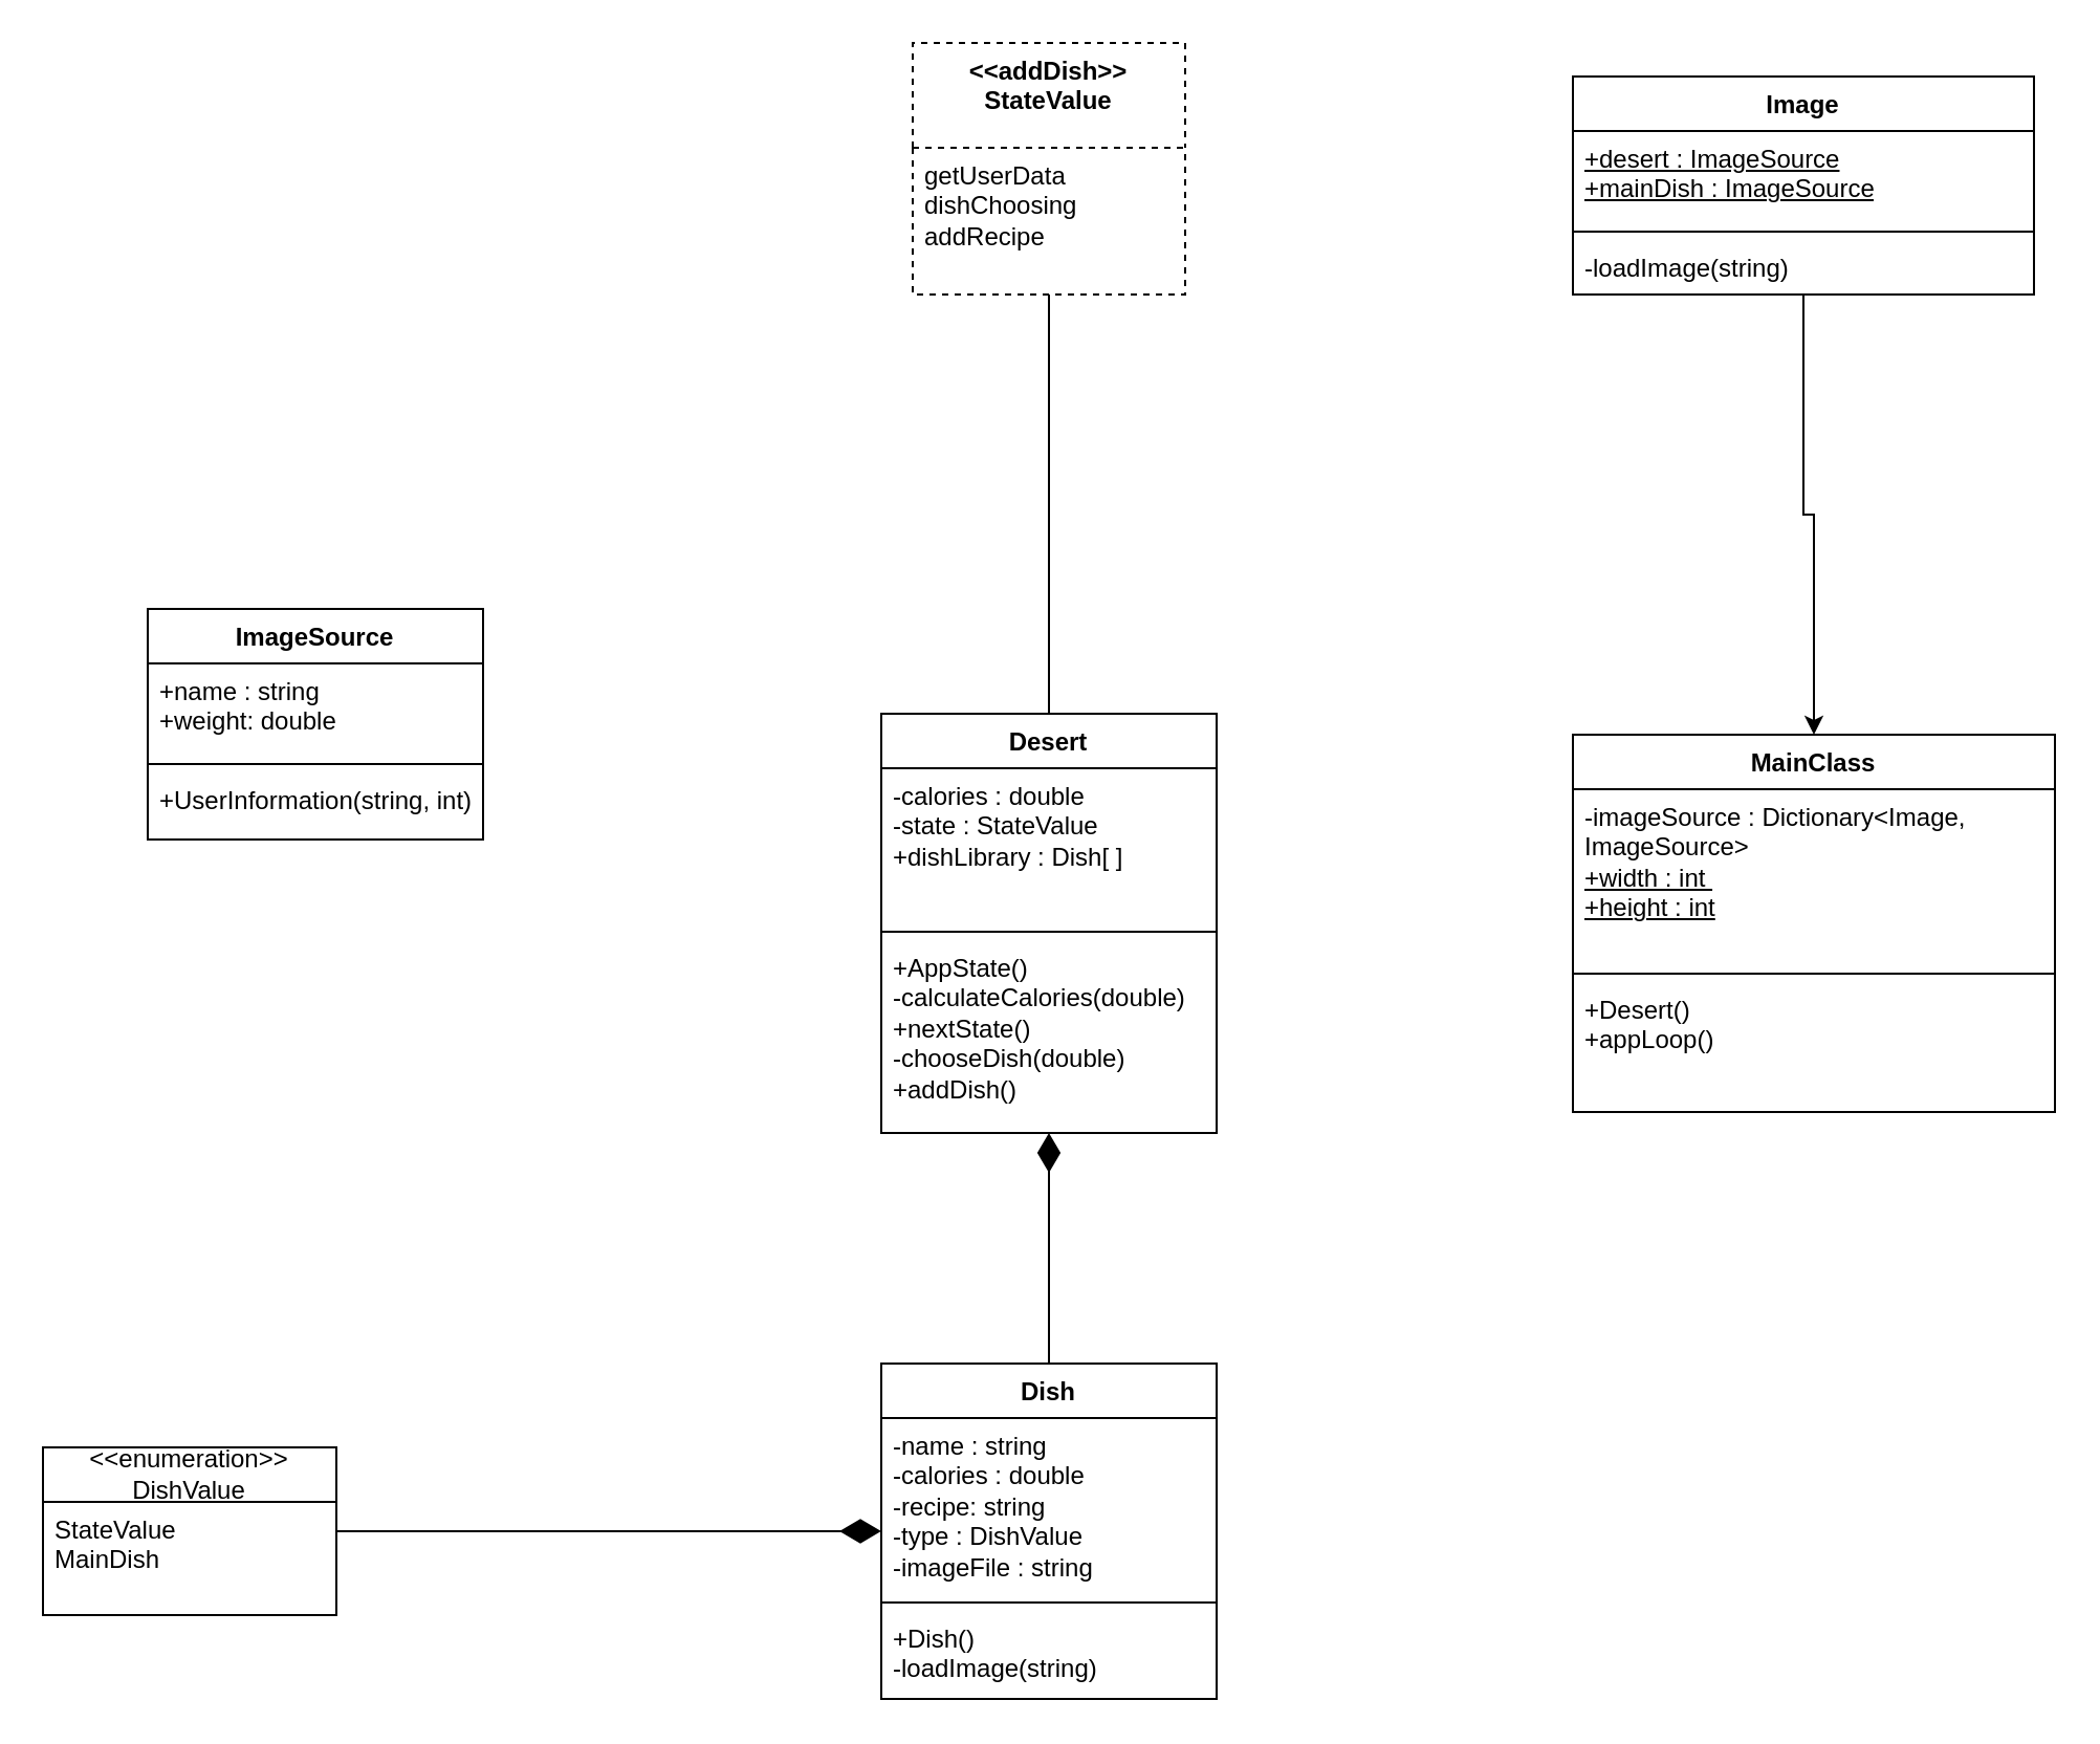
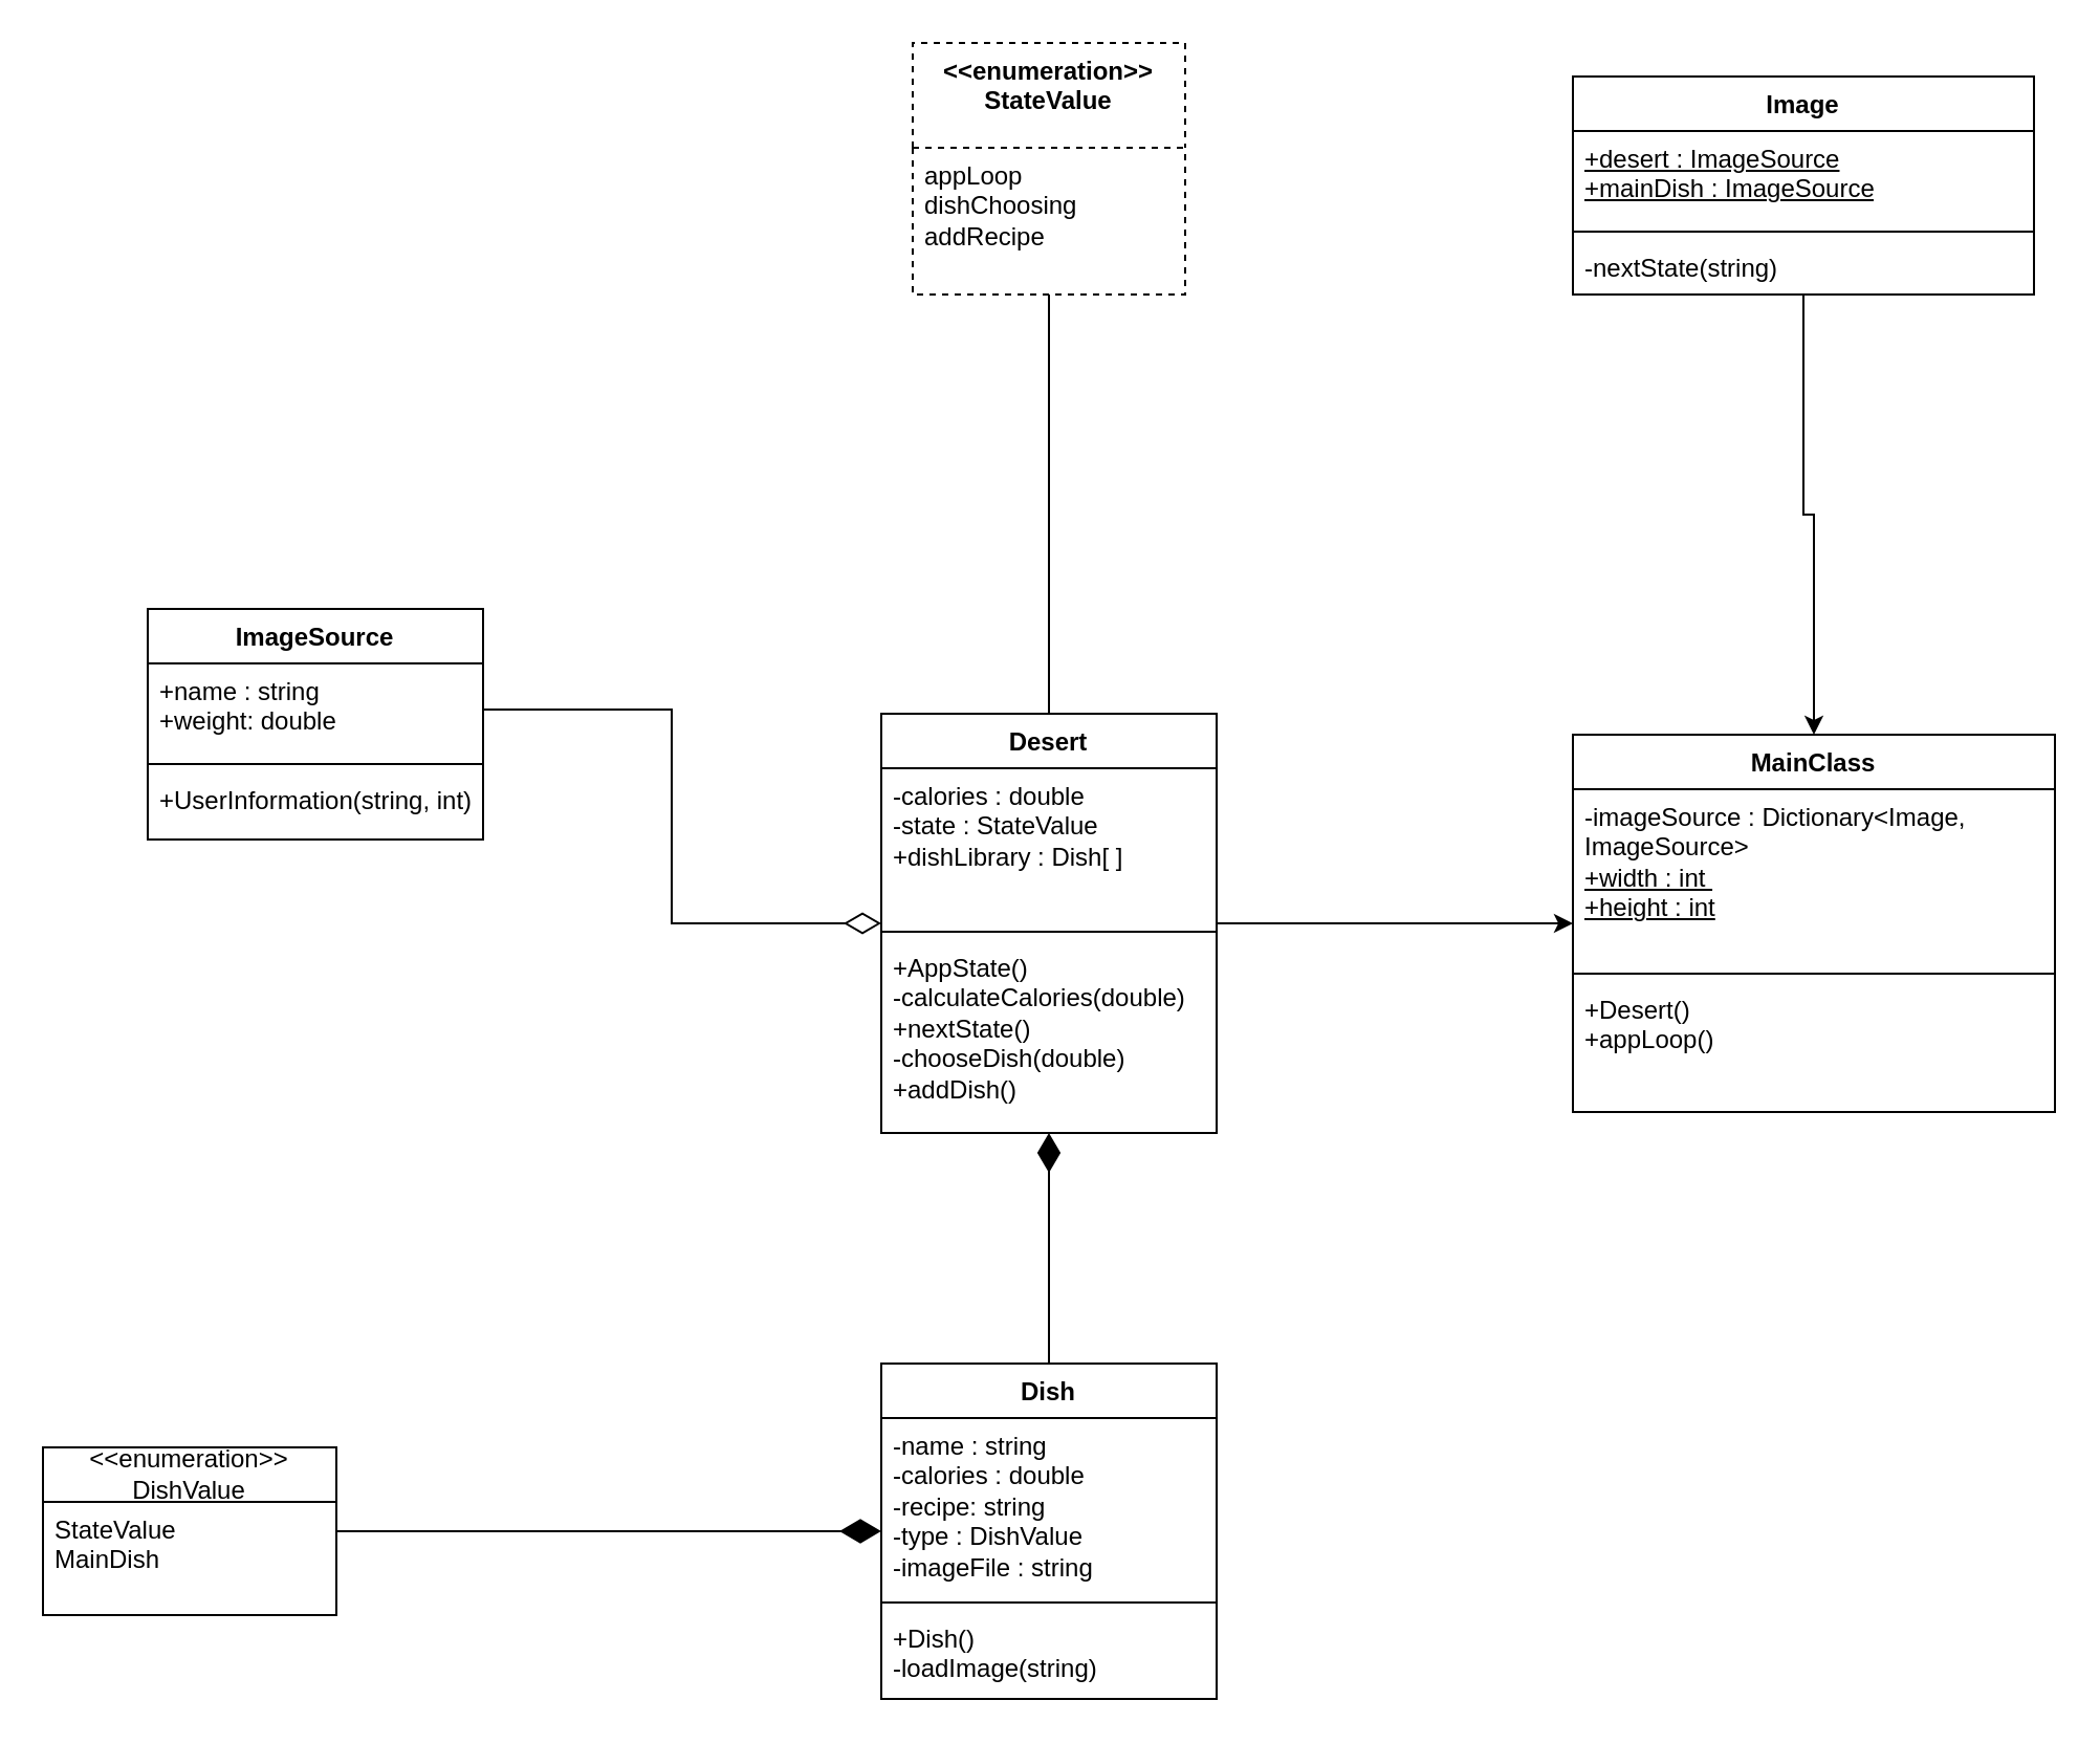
  <mxCell id="0" />
  <mxCell id="1" parent="0" />
+ <mxCell id="2" style="edgeStyle=orthogonalEdgeStyle;rounded=0;orthogonalLoop=1;jettySize=auto;html=1;" edge="1" parent="1" source="3" target="27"><mxGeometry relative="1" as="geometry" /></mxCell>
  <mxCell id="3" value="Desert" style="swimlane;fontStyle=1;align=center;verticalAlign=top;childLayout=stackLayout;horizontal=1;startSize=26;horizontalStack=0;resizeParent=1;resizeParentMax=0;resizeLast=0;collapsible=1;marginBottom=0;whiteSpace=wrap;html=1;" vertex="1" parent="1"><mxGeometry x="420" y="340" width="160" height="200" as="geometry" /></mxCell>
  <mxCell id="4" value="-calories : double&lt;div&gt;-state : StateValue&lt;/div&gt;&lt;div&gt;+dishLibrary : Dish[ ]&lt;/div&gt;" style="text;strokeColor=none;fillColor=none;align=left;verticalAlign=top;spacingLeft=4;spacingRight=4;overflow=hidden;rotatable=0;points=[[0,0.5],[1,0.5]];portConstraint=eastwest;whiteSpace=wrap;html=1;" vertex="1" parent="3"><mxGeometry y="26" width="160" height="74" as="geometry" /></mxCell>
  <mxCell id="5" value="" style="line;strokeWidth=1;fillColor=none;align=left;verticalAlign=middle;spacingTop=-1;spacingLeft=3;spacingRight=3;rotatable=0;labelPosition=right;points=[];portConstraint=eastwest;strokeColor=inherit;" vertex="1" parent="3"><mxGeometry y="100" width="160" height="8" as="geometry" /></mxCell>
  <mxCell id="6" value="+AppState()&lt;div&gt;-calculateCalories(double)&lt;/div&gt;&lt;div&gt;+nextState()&lt;/div&gt;&lt;div&gt;-chooseDish(double)&lt;/div&gt;&lt;div&gt;+addDish()&lt;/div&gt;" style="text;strokeColor=none;fillColor=none;align=left;verticalAlign=top;spacingLeft=4;spacingRight=4;overflow=hidden;rotatable=0;points=[[0,0.5],[1,0.5]];portConstraint=eastwest;whiteSpace=wrap;html=1;" vertex="1" parent="3"><mxGeometry y="108" width="160" height="92" as="geometry" /></mxCell>
  <mxCell id="7" style="edgeStyle=orthogonalEdgeStyle;rounded=0;orthogonalLoop=1;jettySize=auto;html=1;entryX=0.5;entryY=0;entryDx=0;entryDy=0;" edge="1" parent="1" source="8" target="27"><mxGeometry relative="1" as="geometry" /></mxCell>
  <mxCell id="8" value="Image" style="swimlane;fontStyle=1;align=center;verticalAlign=top;childLayout=stackLayout;horizontal=1;startSize=26;horizontalStack=0;resizeParent=1;resizeParentMax=0;resizeLast=0;collapsible=1;marginBottom=0;whiteSpace=wrap;html=1;" vertex="1" parent="1"><mxGeometry x="750" y="36" width="220" height="104" as="geometry" /></mxCell>
  <mxCell id="9" value="&lt;u&gt;+desert : ImageSource&lt;/u&gt;&lt;div&gt;&lt;u&gt;+mainDish : ImageSource&lt;/u&gt;&lt;/div&gt;" style="text;strokeColor=none;fillColor=none;align=left;verticalAlign=top;spacingLeft=4;spacingRight=4;overflow=hidden;rotatable=0;points=[[0,0.5],[1,0.5]];portConstraint=eastwest;whiteSpace=wrap;html=1;" vertex="1" parent="8"><mxGeometry y="26" width="220" height="44" as="geometry" /></mxCell>
  <mxCell id="10" value="" style="line;strokeWidth=1;fillColor=none;align=left;verticalAlign=middle;spacingTop=-1;spacingLeft=3;spacingRight=3;rotatable=0;labelPosition=right;points=[];portConstraint=eastwest;strokeColor=inherit;" vertex="1" parent="8"><mxGeometry y="70" width="220" height="8" as="geometry" /></mxCell>
- <mxCell id="11" value="-loadImage(string)" style="text;strokeColor=none;fillColor=none;align=left;verticalAlign=top;spacingLeft=4;spacingRight=4;overflow=hidden;rotatable=0;points=[[0,0.5],[1,0.5]];portConstraint=eastwest;whiteSpace=wrap;html=1;" vertex="1" parent="8"><mxGeometry y="78" width="220" height="26" as="geometry" /></mxCell>
+ <mxCell id="11" value="-nextState(string)" style="text;strokeColor=none;fillColor=none;align=left;verticalAlign=top;spacingLeft=4;spacingRight=4;overflow=hidden;rotatable=0;points=[[0,0.5],[1,0.5]];portConstraint=eastwest;whiteSpace=wrap;html=1;" vertex="1" parent="8"><mxGeometry y="78" width="220" height="26" as="geometry" /></mxCell>
  <mxCell id="12" style="edgeStyle=orthogonalEdgeStyle;rounded=0;orthogonalLoop=1;jettySize=auto;html=1;entryX=0.5;entryY=0;entryDx=0;entryDy=0;endArrow=none;startFill=0;" edge="1" parent="1" source="13" target="3"><mxGeometry relative="1" as="geometry" /></mxCell>
- <mxCell id="13" value="&amp;lt;&amp;lt;addDish&amp;gt;&amp;gt;&lt;div&gt;StateValue&lt;/div&gt;" style="swimlane;fontStyle=1;align=center;verticalAlign=top;childLayout=stackLayout;horizontal=1;startSize=50;horizontalStack=0;resizeParent=1;resizeParentMax=0;resizeLast=0;collapsible=1;marginBottom=0;whiteSpace=wrap;html=1;dashed=1;" vertex="1" parent="1"><mxGeometry x="435" y="20" width="130" height="120" as="geometry" /></mxCell>
- <mxCell id="14" value="getUserData&lt;br&gt;&lt;div&gt;dishChoosing&lt;/div&gt;&lt;div&gt;addRecipe&lt;/div&gt;" style="text;strokeColor=none;fillColor=none;align=left;verticalAlign=top;spacingLeft=4;spacingRight=4;overflow=hidden;rotatable=0;points=[[0,0.5],[1,0.5]];portConstraint=eastwest;whiteSpace=wrap;html=1;" vertex="1" parent="13"><mxGeometry y="50" width="130" height="70" as="geometry" /></mxCell>
+ <mxCell id="13" value="&amp;lt;&amp;lt;enumeration&amp;gt;&amp;gt;&lt;div&gt;StateValue&lt;/div&gt;" style="swimlane;fontStyle=1;align=center;verticalAlign=top;childLayout=stackLayout;horizontal=1;startSize=50;horizontalStack=0;resizeParent=1;resizeParentMax=0;resizeLast=0;collapsible=1;marginBottom=0;whiteSpace=wrap;html=1;dashed=1;" vertex="1" parent="1"><mxGeometry x="435" y="20" width="130" height="120" as="geometry" /></mxCell>
+ <mxCell id="14" value="appLoop&lt;br&gt;&lt;div&gt;dishChoosing&lt;/div&gt;&lt;div&gt;addRecipe&lt;/div&gt;" style="text;strokeColor=none;fillColor=none;align=left;verticalAlign=top;spacingLeft=4;spacingRight=4;overflow=hidden;rotatable=0;points=[[0,0.5],[1,0.5]];portConstraint=eastwest;whiteSpace=wrap;html=1;" vertex="1" parent="13"><mxGeometry y="50" width="130" height="70" as="geometry" /></mxCell>
  <mxCell id="15" value="ImageSource" style="swimlane;fontStyle=1;align=center;verticalAlign=top;childLayout=stackLayout;horizontal=1;startSize=26;horizontalStack=0;resizeParent=1;resizeParentMax=0;resizeLast=0;collapsible=1;marginBottom=0;whiteSpace=wrap;html=1;" vertex="1" parent="1"><mxGeometry x="70" y="290" width="160" height="110" as="geometry" /></mxCell>
  <mxCell id="16" value="+name : string&lt;div&gt;+weight: double&lt;/div&gt;&lt;div&gt;&lt;br&gt;&lt;/div&gt;" style="text;strokeColor=none;fillColor=none;align=left;verticalAlign=top;spacingLeft=4;spacingRight=4;overflow=hidden;rotatable=0;points=[[0,0.5],[1,0.5]];portConstraint=eastwest;whiteSpace=wrap;html=1;" vertex="1" parent="15"><mxGeometry y="26" width="160" height="44" as="geometry" /></mxCell>
  <mxCell id="17" value="" style="line;strokeWidth=1;fillColor=none;align=left;verticalAlign=middle;spacingTop=-1;spacingLeft=3;spacingRight=3;rotatable=0;labelPosition=right;points=[];portConstraint=eastwest;strokeColor=inherit;" vertex="1" parent="15"><mxGeometry y="70" width="160" height="8" as="geometry" /></mxCell>
  <mxCell id="18" value="+UserInformation(string, int)&lt;div&gt;&lt;br&gt;&lt;/div&gt;" style="text;strokeColor=none;fillColor=none;align=left;verticalAlign=top;spacingLeft=4;spacingRight=4;overflow=hidden;rotatable=0;points=[[0,0.5],[1,0.5]];portConstraint=eastwest;whiteSpace=wrap;html=1;" vertex="1" parent="15"><mxGeometry y="78" width="160" height="32" as="geometry" /></mxCell>
  <mxCell id="19" style="edgeStyle=orthogonalEdgeStyle;rounded=0;orthogonalLoop=1;jettySize=auto;html=1;endArrow=diamondThin;endFill=1;strokeWidth=1;endSize=16;" edge="1" parent="1" source="20" target="3"><mxGeometry relative="1" as="geometry" /></mxCell>
  <mxCell id="20" value="Dish" style="swimlane;fontStyle=1;align=center;verticalAlign=top;childLayout=stackLayout;horizontal=1;startSize=26;horizontalStack=0;resizeParent=1;resizeParentMax=0;resizeLast=0;collapsible=1;marginBottom=0;whiteSpace=wrap;html=1;" vertex="1" parent="1"><mxGeometry x="420" y="650" width="160" height="160" as="geometry" /></mxCell>
  <mxCell id="21" value="-name : string&lt;div&gt;-calories : double&lt;/div&gt;&lt;div&gt;-recipe: string&lt;/div&gt;&lt;div&gt;-type : DishValue&lt;/div&gt;&lt;div&gt;-imageFile : string&lt;/div&gt;" style="text;strokeColor=none;fillColor=none;align=left;verticalAlign=top;spacingLeft=4;spacingRight=4;overflow=hidden;rotatable=0;points=[[0,0.5],[1,0.5]];portConstraint=eastwest;whiteSpace=wrap;html=1;" vertex="1" parent="20"><mxGeometry y="26" width="160" height="84" as="geometry" /></mxCell>
  <mxCell id="22" value="" style="line;strokeWidth=1;fillColor=none;align=left;verticalAlign=middle;spacingTop=-1;spacingLeft=3;spacingRight=3;rotatable=0;labelPosition=right;points=[];portConstraint=eastwest;strokeColor=inherit;" vertex="1" parent="20"><mxGeometry y="110" width="160" height="8" as="geometry" /></mxCell>
  <mxCell id="23" value="+Dish()&lt;div&gt;-loadImage(string)&lt;/div&gt;" style="text;strokeColor=none;fillColor=none;align=left;verticalAlign=top;spacingLeft=4;spacingRight=4;overflow=hidden;rotatable=0;points=[[0,0.5],[1,0.5]];portConstraint=eastwest;whiteSpace=wrap;html=1;" vertex="1" parent="20"><mxGeometry y="118" width="160" height="42" as="geometry" /></mxCell>
  <mxCell id="24" style="edgeStyle=orthogonalEdgeStyle;rounded=0;orthogonalLoop=1;jettySize=auto;html=1;endArrow=diamondThin;endFill=1;endSize=17;" edge="1" parent="1" source="25" target="20"><mxGeometry relative="1" as="geometry" /></mxCell>
  <mxCell id="25" value="&amp;lt;&amp;lt;enumeration&amp;gt;&amp;gt;&lt;div&gt;DishValue&lt;/div&gt;" style="swimlane;fontStyle=0;childLayout=stackLayout;horizontal=1;startSize=26;fillColor=none;horizontalStack=0;resizeParent=1;resizeParentMax=0;resizeLast=0;collapsible=1;marginBottom=0;whiteSpace=wrap;html=1;" vertex="1" parent="1"><mxGeometry x="20" y="690" width="140" height="80" as="geometry" /></mxCell>
  <mxCell id="26" value="StateValue&lt;div&gt;MainDish&lt;/div&gt;" style="text;strokeColor=none;fillColor=none;align=left;verticalAlign=top;spacingLeft=4;spacingRight=4;overflow=hidden;rotatable=0;points=[[0,0.5],[1,0.5]];portConstraint=eastwest;whiteSpace=wrap;html=1;" vertex="1" parent="25"><mxGeometry y="26" width="140" height="54" as="geometry" /></mxCell>
  <mxCell id="27" value="MainClass" style="swimlane;fontStyle=1;align=center;verticalAlign=top;childLayout=stackLayout;horizontal=1;startSize=26;horizontalStack=0;resizeParent=1;resizeParentMax=0;resizeLast=0;collapsible=1;marginBottom=0;whiteSpace=wrap;html=1;" vertex="1" parent="1"><mxGeometry x="750" y="350" width="230" height="180" as="geometry" /></mxCell>
  <mxCell id="28" value="-imageSource : Dictionary&amp;lt;Image, ImageSource&amp;gt;&lt;div&gt;&lt;u&gt;+width : int&amp;nbsp;&lt;/u&gt;&lt;/div&gt;&lt;div&gt;&lt;u&gt;+height : int&lt;/u&gt;&lt;br&gt;&lt;div&gt;&lt;br&gt;&lt;/div&gt;&lt;/div&gt;" style="text;strokeColor=none;fillColor=none;align=left;verticalAlign=top;spacingLeft=4;spacingRight=4;overflow=hidden;rotatable=0;points=[[0,0.5],[1,0.5]];portConstraint=eastwest;whiteSpace=wrap;html=1;" vertex="1" parent="27"><mxGeometry y="26" width="230" height="84" as="geometry" /></mxCell>
  <mxCell id="29" value="" style="line;strokeWidth=1;fillColor=none;align=left;verticalAlign=middle;spacingTop=-1;spacingLeft=3;spacingRight=3;rotatable=0;labelPosition=right;points=[];portConstraint=eastwest;strokeColor=inherit;" vertex="1" parent="27"><mxGeometry y="110" width="230" height="8" as="geometry" /></mxCell>
  <mxCell id="30" value="+Desert()&lt;div&gt;+appLoop()&lt;/div&gt;" style="text;strokeColor=none;fillColor=none;align=left;verticalAlign=top;spacingLeft=4;spacingRight=4;overflow=hidden;rotatable=0;points=[[0,0.5],[1,0.5]];portConstraint=eastwest;whiteSpace=wrap;html=1;" vertex="1" parent="27"><mxGeometry y="118" width="230" height="62" as="geometry" /></mxCell>
+ <mxCell id="31" style="edgeStyle=orthogonalEdgeStyle;rounded=0;orthogonalLoop=1;jettySize=auto;html=1;endArrow=diamondThin;endFill=0;endSize=15;" edge="1" parent="1" source="16" target="3"><mxGeometry relative="1" as="geometry" /></mxCell>
